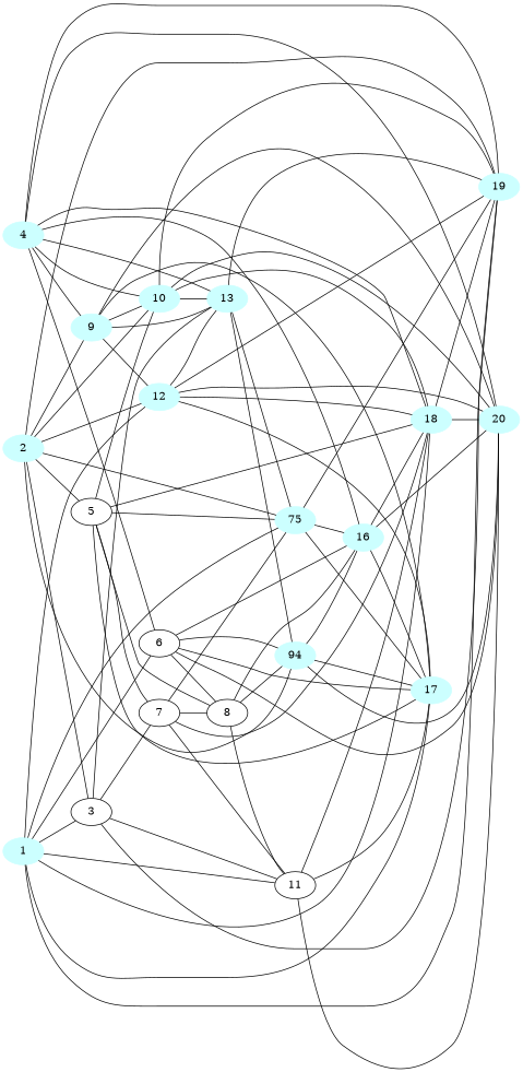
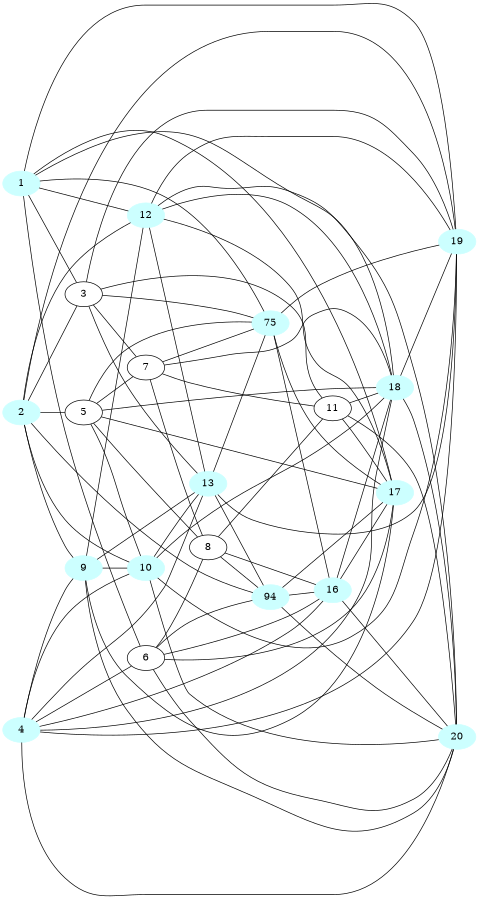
  graph {
    rankdir=LR
    node [color="#CCFFFF" style=filled]
    1
    12
    n3 [label=75]
    17
    18
    19
    3 [color="" style=""]
    6 [color="" style=""]
    11 [color="" style=""]
    13
    20
    16
    7 [color="" style=""]
    n14 [label=94]
    8 [color="" style=""]
    2
    9
    10
    5 [color="" style=""]
    4
    1 -- 12
    1 -- n3
    1 -- 17
    1 -- 18
    1 -- 19
    1 -- 3
    1 -- 6
-   1 -- 11
    12 -- 17
    12 -- 18
    12 -- 19
    12 -- 13
    12 -- 20
    n3 -- 17
    n3 -- 19
    n3 -- 16
    18 -- 19
    18 -- 20
-   2 -- n3
+   3 -- n3
    3 -- 19
    3 -- 11
    3 -- 13
    3 -- 7
    6 -- 17
    6 -- 20
    6 -- 16
    6 -- n14
    6 -- 8
    11 -- 17
    11 -- 18
    11 -- 20
    13 -- n3
    13 -- 19
    13 -- n14
    16 -- 17
    16 -- 18
    16 -- 20
    7 -- n3
    7 -- 18
    7 -- 11
    7 -- 8
    n14 -- 17
    n14 -- 20
    n14 -- 16
    8 -- 11
    8 -- 16
    8 -- n14
    2 -- 12
    2 -- 19
    2 -- 3
    2 -- n14
    2 -- 9
    2 -- 10
    2 -- 5
    9 -- 12
    9 -- 17
    9 -- 13
    9 -- 20
    9 -- 10
    10 -- 18
    10 -- 19
    10 -- 13
    10 -- 20
    5 -- n3
    5 -- 17
    5 -- 18
    5 -- 7
    5 -- 8
    5 -- 10
    4 -- 18
    4 -- 19
    4 -- 6
    4 -- 13
    4 -- 20
    4 -- 16
    4 -- 9
    4 -- 10
  }
